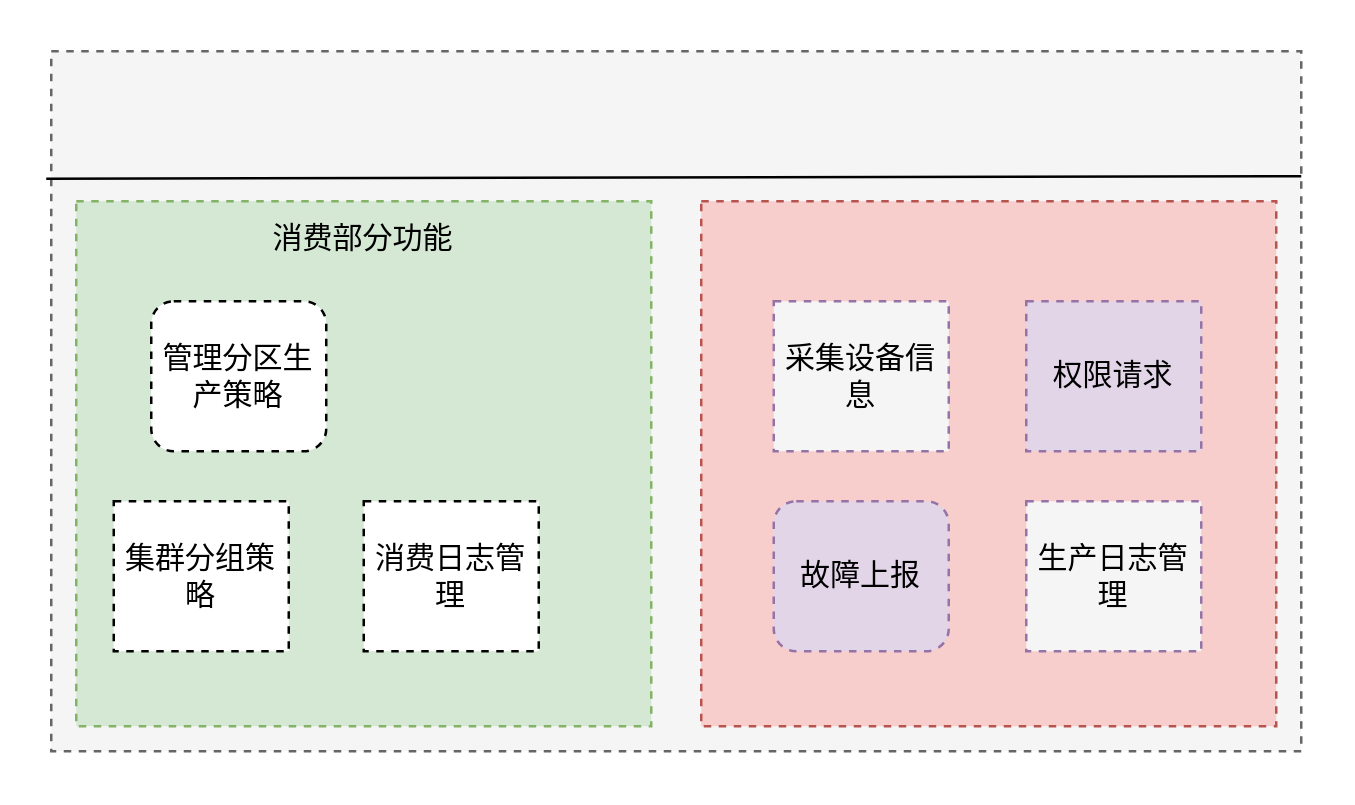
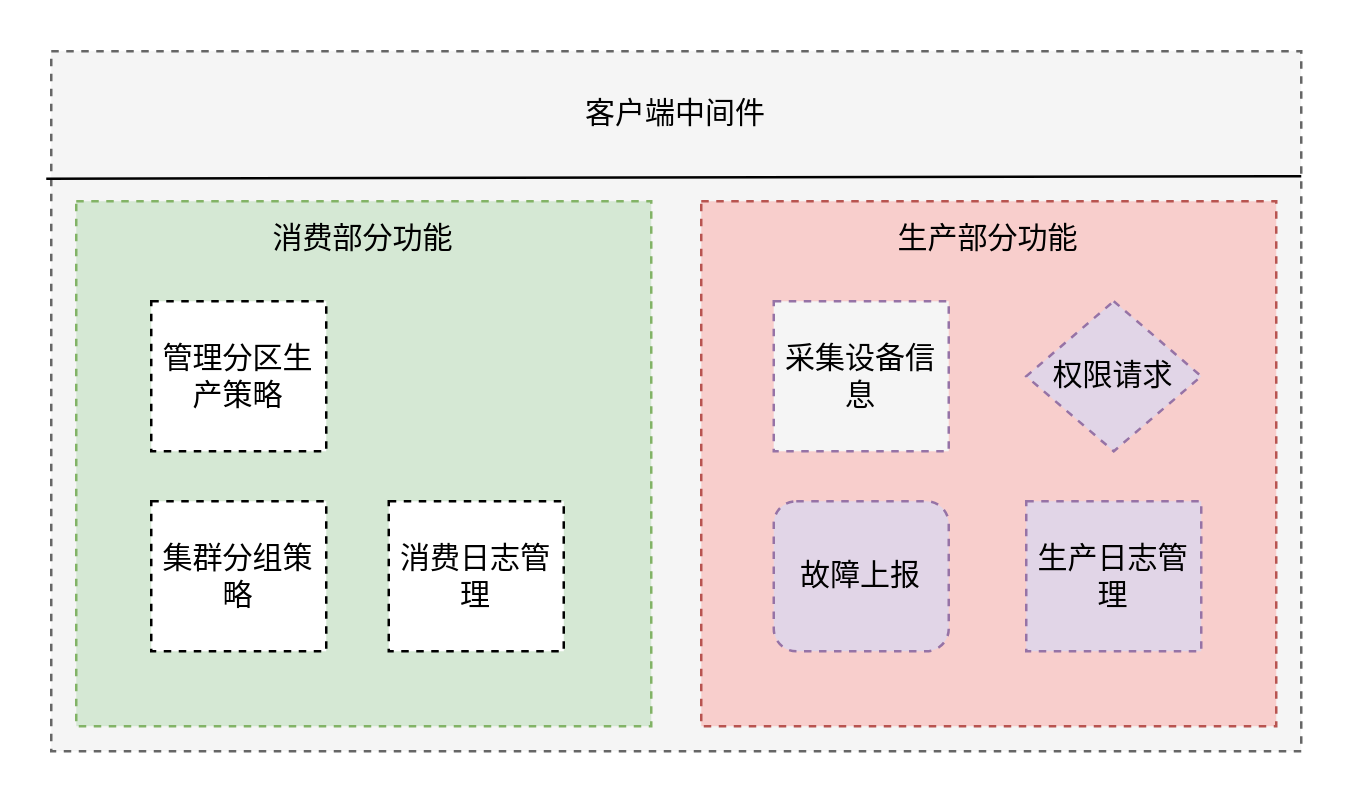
  <mxCell id="0" />
  <mxCell id="1" parent="0" />
  <mxCell id="2" value="" style="rounded=0;whiteSpace=wrap;html=1;dashed=1;fillColor=#f5f5f5;fontColor=#333333;strokeColor=#666666;" vertex="1" parent="1"><mxGeometry x="20" y="20" width="500" height="280" as="geometry" /></mxCell>
  <mxCell id="3" value="" style="endArrow=none;html=1;rounded=0;exitX=-0.004;exitY=0.182;exitDx=0;exitDy=0;exitPerimeter=0;" edge="1" parent="1" source="2"><mxGeometry width="50" height="50" relative="1" as="geometry"><mxPoint x="-30" y="70" as="sourcePoint" /><mxPoint x="520" y="70" as="targetPoint" /></mxGeometry></mxCell>
+ <mxCell id="4" value="客户端中间件" style="text;html=1;strokeColor=none;fillColor=none;align=center;verticalAlign=middle;whiteSpace=wrap;rounded=0;dashed=1;" vertex="1" parent="1"><mxGeometry x="225" y="30" width="90" height="30" as="geometry" /></mxCell>
  <mxCell id="5" value="" style="rounded=0;whiteSpace=wrap;html=1;dashed=1;fillColor=#d5e8d4;strokeColor=#82b366;" vertex="1" parent="1"><mxGeometry x="30" y="80" width="230" height="210" as="geometry" /></mxCell>
  <mxCell id="6" value="" style="rounded=0;whiteSpace=wrap;html=1;dashed=1;fillColor=#f8cecc;strokeColor=#b85450;" vertex="1" parent="1"><mxGeometry x="280" y="80" width="230" height="210" as="geometry" /></mxCell>
  <mxCell id="7" value="消费部分功能" style="text;html=1;strokeColor=none;fillColor=none;align=center;verticalAlign=middle;whiteSpace=wrap;rounded=0;dashed=1;" vertex="1" parent="1"><mxGeometry x="100" y="80" width="90" height="30" as="geometry" /></mxCell>
- <mxCell id="9" value="管理分区生产策略" style="whiteSpace=wrap;html=1;dashed=1;rounded=1;" vertex="1" parent="1"><mxGeometry x="60" y="120" width="70" height="60" as="geometry" /></mxCell>
- <mxCell id="10" value="集群分组策略" style="rounded=0;whiteSpace=wrap;html=1;dashed=1;" vertex="1" parent="1"><mxGeometry x="45" y="200" width="70" height="60" as="geometry" /></mxCell>
- <mxCell id="11" value="消费日志管理" style="rounded=0;whiteSpace=wrap;html=1;dashed=1;" vertex="1" parent="1"><mxGeometry x="145" y="200" width="70" height="60" as="geometry" /></mxCell>
+ <mxCell id="8" value="生产部分功能" style="text;html=1;strokeColor=none;fillColor=none;align=center;verticalAlign=middle;whiteSpace=wrap;rounded=0;dashed=1;" vertex="1" parent="1"><mxGeometry x="350" y="80" width="90" height="30" as="geometry" /></mxCell>
+ <mxCell id="9" value="管理分区生产策略" style="rounded=0;whiteSpace=wrap;html=1;dashed=1;" vertex="1" parent="1"><mxGeometry x="60" y="120" width="70" height="60" as="geometry" /></mxCell>
+ <mxCell id="10" value="集群分组策略" style="rounded=0;whiteSpace=wrap;html=1;dashed=1;" vertex="1" parent="1"><mxGeometry x="60" y="200" width="70" height="60" as="geometry" /></mxCell>
+ <mxCell id="11" value="消费日志管理" style="rounded=0;whiteSpace=wrap;html=1;dashed=1;" vertex="1" parent="1"><mxGeometry x="155" y="200" width="70" height="60" as="geometry" /></mxCell>
  <mxCell id="12" value="采集设备信息" style="rounded=0;whiteSpace=wrap;html=1;dashed=1;fillColor=#f5f5f5;strokeColor=#9673a6;" vertex="1" parent="1"><mxGeometry x="309" y="120" width="70" height="60" as="geometry" /></mxCell>
- <mxCell id="13" value="权限请求" style="rounded=0;whiteSpace=wrap;html=1;dashed=1;fillColor=#e1d5e7;strokeColor=#9673a6;" vertex="1" parent="1"><mxGeometry x="410" y="120" width="70" height="60" as="geometry" /></mxCell>
+ <mxCell id="13" value="权限请求" style="rhombus;whiteSpace=wrap;html=1;dashed=1;fillColor=#e1d5e7;strokeColor=#9673a6;" vertex="1" parent="1"><mxGeometry x="410" y="120" width="70" height="60" as="geometry" /></mxCell>
  <mxCell id="14" value="故障上报" style="whiteSpace=wrap;html=1;dashed=1;fillColor=#e1d5e7;strokeColor=#9673a6;rounded=1;" vertex="1" parent="1"><mxGeometry x="309" y="200" width="70" height="60" as="geometry" /></mxCell>
- <mxCell id="15" value="生产日志管理" style="rounded=0;whiteSpace=wrap;html=1;dashed=1;fillColor=#f5f5f5;strokeColor=#9673a6;" vertex="1" parent="1"><mxGeometry x="410" y="200" width="70" height="60" as="geometry" /></mxCell>
+ <mxCell id="15" value="生产日志管理" style="rounded=0;whiteSpace=wrap;html=1;dashed=1;fillColor=#e1d5e7;strokeColor=#9673a6;" vertex="1" parent="1"><mxGeometry x="410" y="200" width="70" height="60" as="geometry" /></mxCell>
